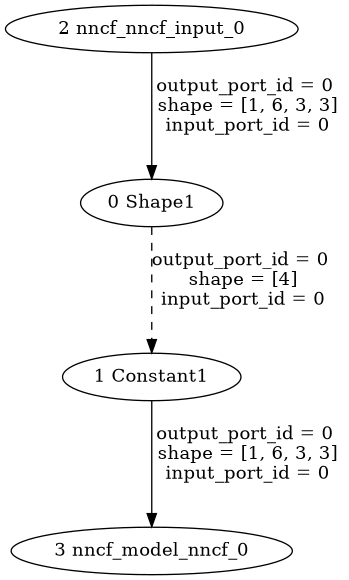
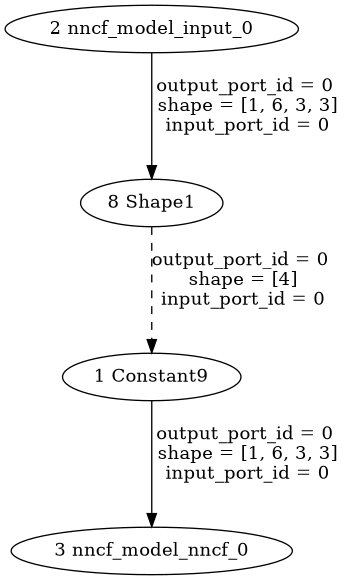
  strict digraph {
    edge [style=solid]
-   "0 Shape1" [type=Shape]
-   "1 Constant1" [type=ConstantOfShape]
+   "0 Shape1" [type=Shape label="8 Shape1"]
+   "1 Constant1" [type=ConstantOfShape label="1 Constant9"]
    n3 [label="3 nncf_model_nncf_0" type=nncf_model_output]
-   "2 nncf_model_input_0" [type=nncf_model_input label="2 nncf_nncf_input_0"]
+   "2 nncf_model_input_0" [type=nncf_model_input]
    "0 Shape1" -> "1 Constant1" [label="output_port_id = 0 \n shape = [4] \n input_port_id = 0 \n " style=dashed]
    "1 Constant1" -> n3 [label="output_port_id = 0 \n shape = [1, 6, 3, 3] \n input_port_id = 0 \n "]
    "2 nncf_model_input_0" -> "0 Shape1" [label="output_port_id = 0 \n shape = [1, 6, 3, 3] \n input_port_id = 0 \n "]
  }
